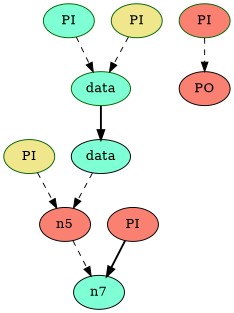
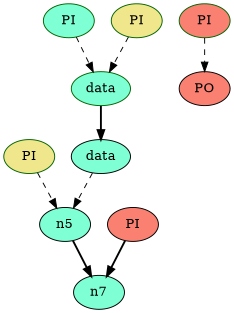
  digraph {
    node [color=darkgreen fillcolor=salmon style=filled]
    edge [style=dashed]
    n4 [fillcolor=khaki label=PI]
-   n5 [color=black]
+   n5 [color=black fillcolor=aquamarine]
    n7 [color=black fillcolor=aquamarine]
    n6 [color=black label=PI]
    n9 [color=black label=PO]
    n8 [label=PI]
    n2 [fillcolor=aquamarine label=PI]
    A__B__data__0__anchor__out [fillcolor=aquamarine label=data]
    A__B__data__0__anchor__in [color=black fillcolor=aquamarine label=data]
    n1 [fillcolor=khaki label=PI]
    n4 -> n5
-   n5 -> n7
+   n5 -> n7 [style=bold]
    n6 -> n7 [style=bold]
    n8 -> n9
    n2 -> A__B__data__0__anchor__out
    A__B__data__0__anchor__out -> A__B__data__0__anchor__in [style=bold]
    A__B__data__0__anchor__in -> n5
    n1 -> A__B__data__0__anchor__out
  }
